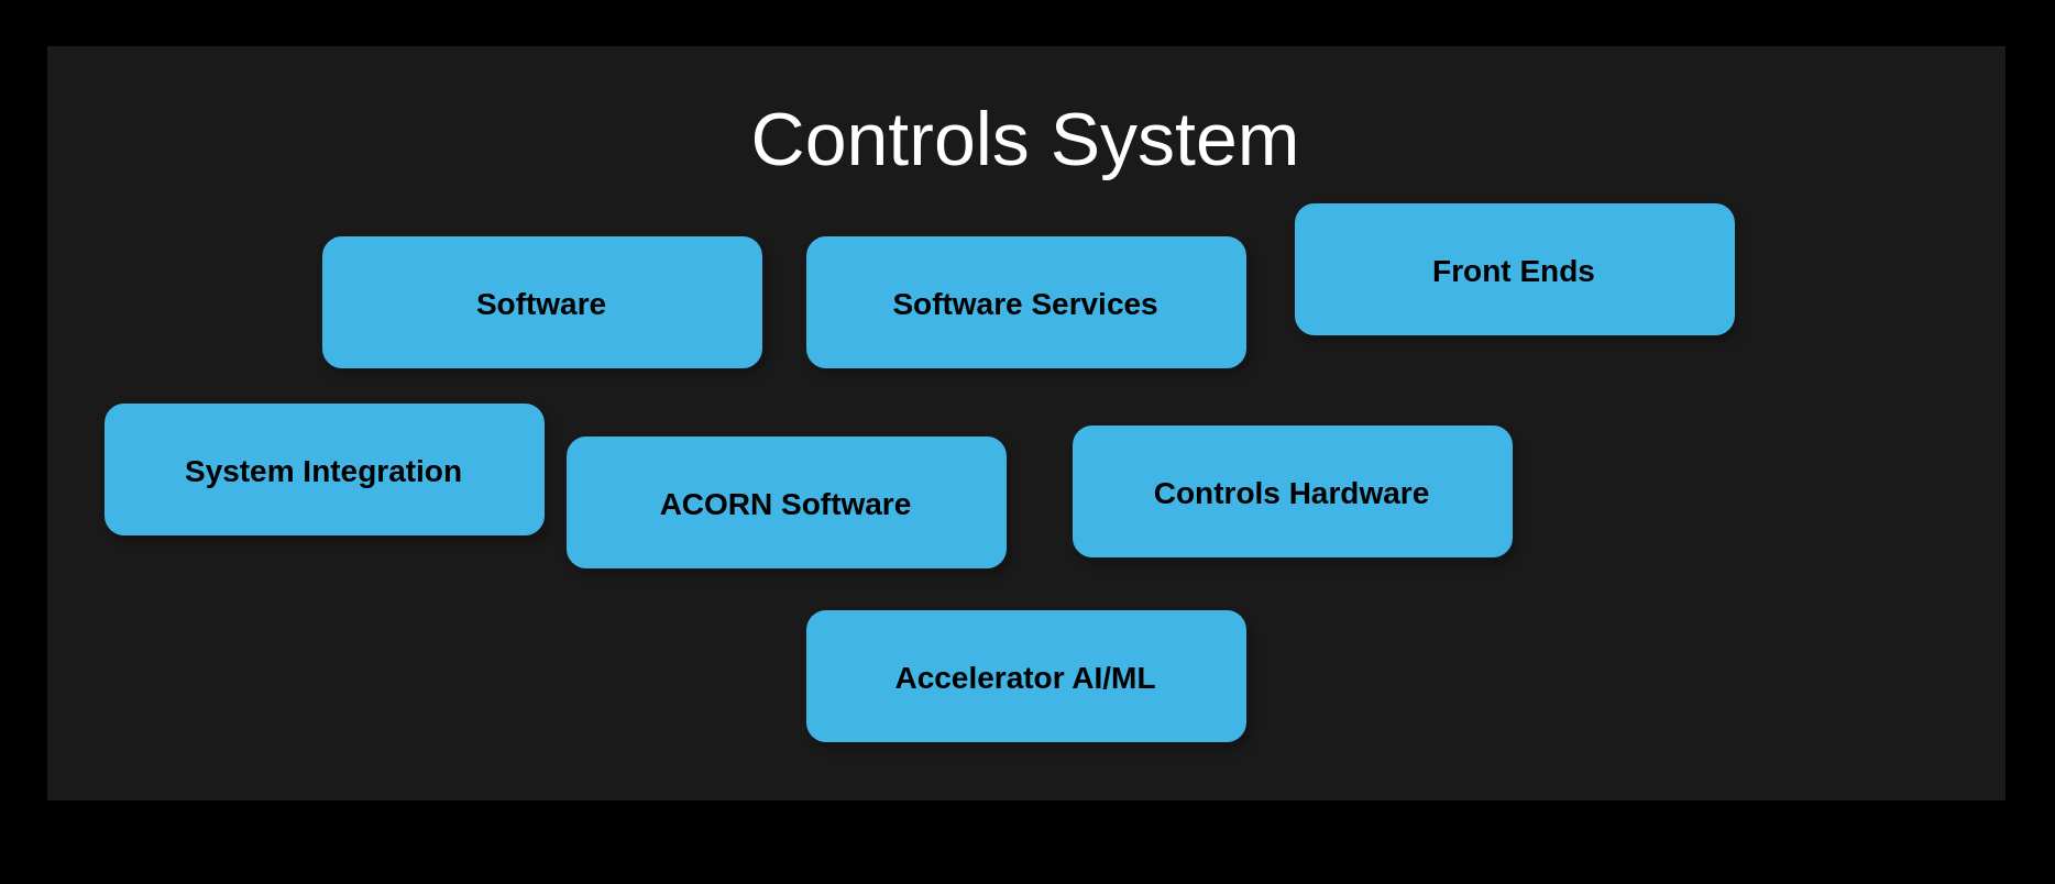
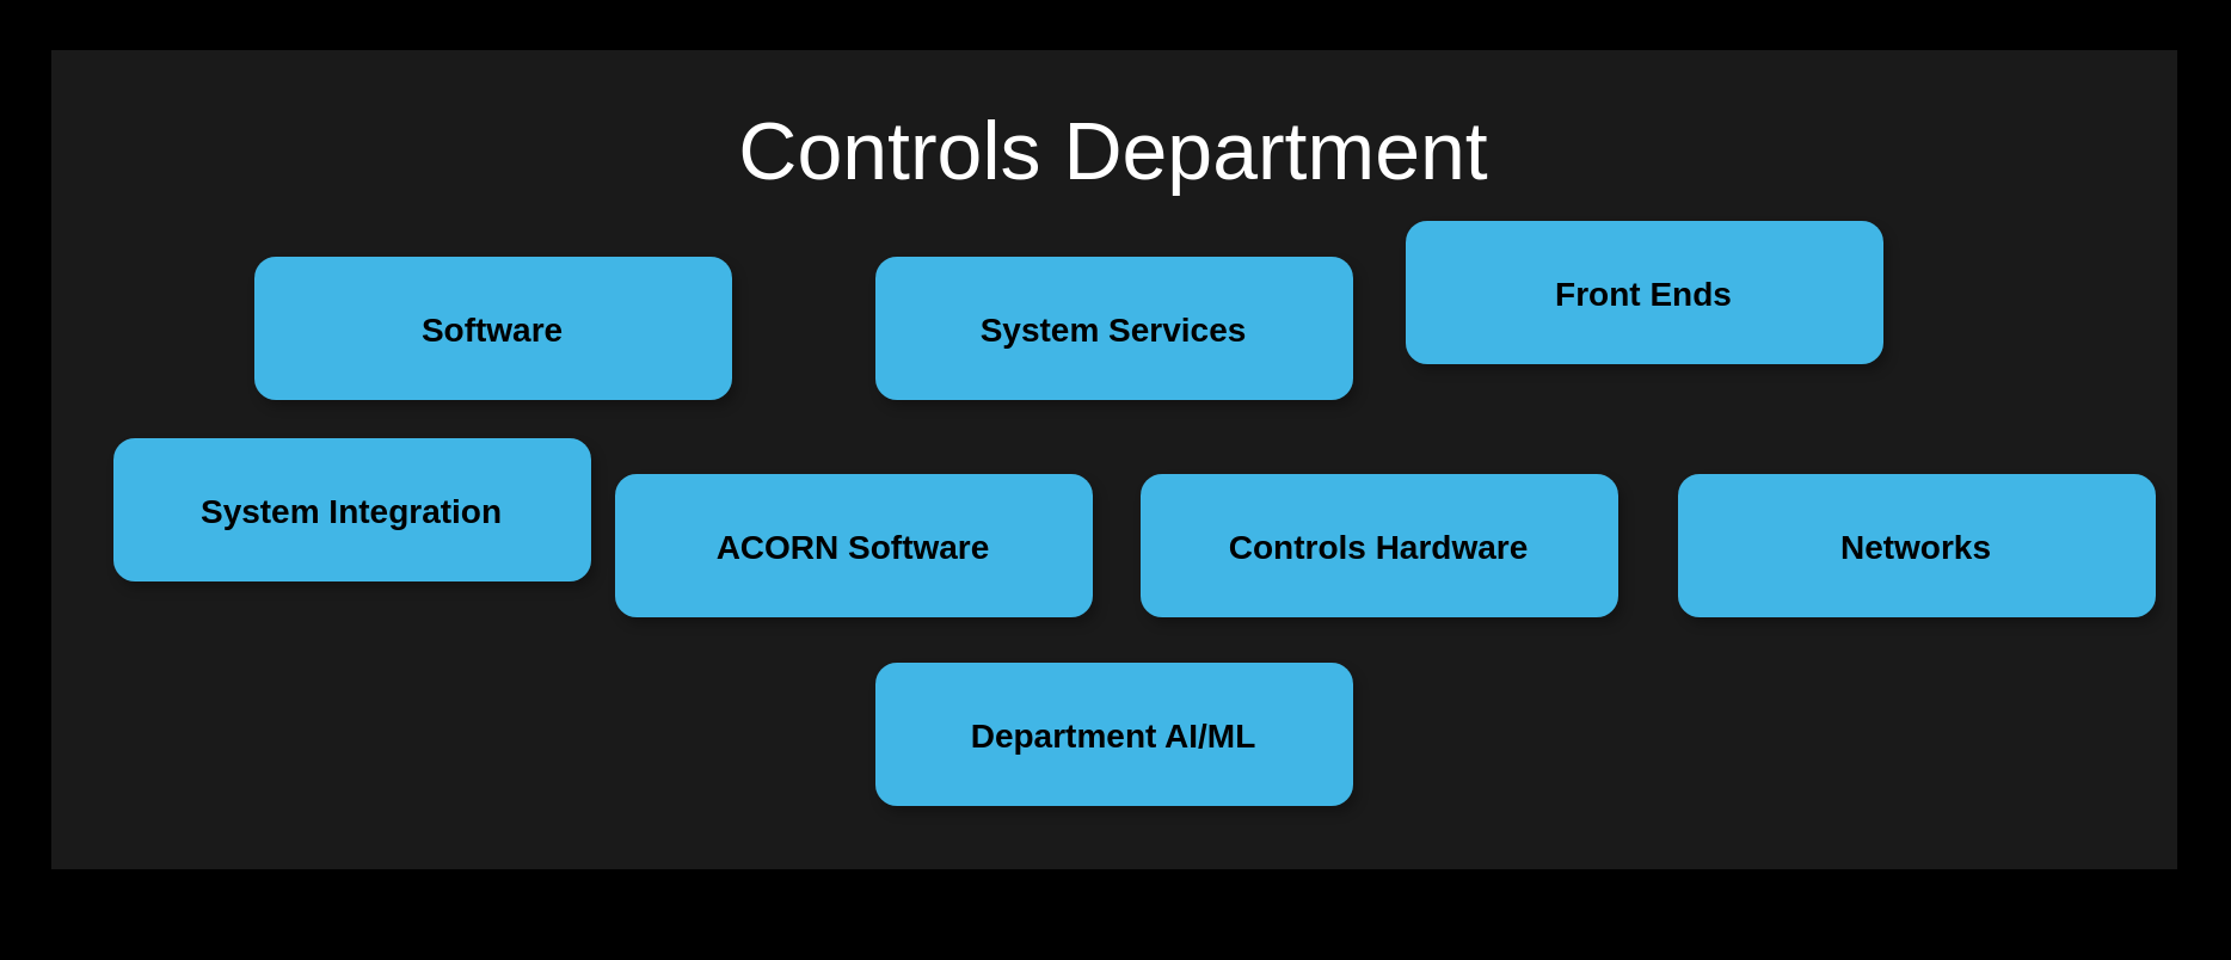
  <mxCell id="0" />
  <mxCell id="1" parent="0" />
  <mxCell id="2" value="" style="rounded=0;whiteSpace=wrap;html=1;fillColor=#1A1A1A;" vertex="1" parent="1"><mxGeometry x="20.5" y="20" width="891" height="344" as="geometry" /></mxCell>
- <mxCell id="3" value="Software Services" style="rounded=1;fillColor=#41B6E6;strokeColor=none;shadow=1;gradientColor=none;fontStyle=1;fontColor=#000000;fontSize=14;strokeWidth=2;" vertex="1" parent="1"><mxGeometry x="366" y="107" width="200" height="60" as="geometry" /></mxCell>
- <mxCell id="4" value="Software" style="rounded=1;fillColor=#41B6E6;strokeColor=none;shadow=1;gradientColor=none;fontStyle=1;fontColor=#000000;fontSize=14;strokeWidth=2;" vertex="1" parent="1"><mxGeometry x="146" y="107" width="200" height="60" as="geometry" /></mxCell>
+ <mxCell id="3" value="System Services" style="rounded=1;fillColor=#41B6E6;strokeColor=none;shadow=1;gradientColor=none;fontStyle=1;fontColor=#000000;fontSize=14;strokeWidth=2;" vertex="1" parent="1"><mxGeometry x="366" y="107" width="200" height="60" as="geometry" /></mxCell>
+ <mxCell id="4" value="Software" style="rounded=1;fillColor=#41B6E6;strokeColor=none;shadow=1;gradientColor=none;fontStyle=1;fontColor=#000000;fontSize=14;strokeWidth=2;" vertex="1" parent="1"><mxGeometry x="106" y="107" width="200" height="60" as="geometry" /></mxCell>
  <mxCell id="5" value="Front Ends" style="rounded=1;fillColor=#41B6E6;strokeColor=none;shadow=1;gradientColor=none;fontStyle=1;fontColor=#000000;fontSize=14;strokeWidth=2;" vertex="1" parent="1"><mxGeometry x="588" y="92" width="200" height="60" as="geometry" /></mxCell>
  <mxCell id="6" value="ACORN Software" style="rounded=1;fillColor=#41B6E6;strokeColor=none;shadow=1;gradientColor=none;fontStyle=1;fontColor=#000000;fontSize=14;strokeWidth=2;" vertex="1" parent="1"><mxGeometry x="257" y="198" width="200" height="60" as="geometry" /></mxCell>
- <mxCell id="7" value="Controls Hardware" style="rounded=1;fillColor=#41B6E6;strokeColor=none;shadow=1;gradientColor=none;fontStyle=1;fontColor=#000000;fontSize=14;strokeWidth=2;" vertex="1" parent="1"><mxGeometry x="487" y="193" width="200" height="60" as="geometry" /></mxCell>
+ <mxCell id="7" value="Controls Hardware" style="rounded=1;fillColor=#41B6E6;strokeColor=none;shadow=1;gradientColor=none;fontStyle=1;fontColor=#000000;fontSize=14;strokeWidth=2;" vertex="1" parent="1"><mxGeometry x="477" y="198" width="200" height="60" as="geometry" /></mxCell>
  <mxCell id="8" value="" style="edgeStyle=orthogonalEdgeStyle;rounded=0;orthogonalLoop=1;jettySize=auto;html=1;fontColor=#000000;strokeColor=#B3B3B3;strokeWidth=2;" edge="1" parent="1"><mxGeometry relative="1" as="geometry"><mxPoint x="577" y="379.5" as="targetPoint" /></mxGeometry></mxCell>
  <mxCell id="9" value="" style="edgeStyle=orthogonalEdgeStyle;rounded=0;orthogonalLoop=1;jettySize=auto;html=1;fontColor=#000000;strokeColor=#B3B3B3;strokeWidth=2;" edge="1" parent="1"><mxGeometry relative="1" as="geometry"><mxPoint x="577" y="328.5" as="targetPoint" /></mxGeometry></mxCell>
- <mxCell id="10" value="Accelerator AI/ML" style="rounded=1;fillColor=#41B6E6;strokeColor=none;shadow=1;gradientColor=none;fontStyle=1;fontColor=#000000;fontSize=14;strokeWidth=2;" vertex="1" parent="1"><mxGeometry x="366" y="277" width="200" height="60" as="geometry" /></mxCell>
+ <mxCell id="10" value="Department AI/ML" style="rounded=1;fillColor=#41B6E6;strokeColor=none;shadow=1;gradientColor=none;fontStyle=1;fontColor=#000000;fontSize=14;strokeWidth=2;" vertex="1" parent="1"><mxGeometry x="366" y="277" width="200" height="60" as="geometry" /></mxCell>
  <mxCell id="11" value="System Integration" style="rounded=1;fillColor=#41B6E6;strokeColor=none;shadow=1;gradientColor=none;fontStyle=1;fontColor=#000000;fontSize=14;strokeWidth=2;" vertex="1" parent="1"><mxGeometry x="47" y="183" width="200" height="60" as="geometry" /></mxCell>
- <mxCell id="13" value="Controls System" style="text;html=1;strokeColor=none;fillColor=none;align=center;verticalAlign=middle;whiteSpace=wrap;rounded=0;fontColor=#FFFFFF;fontSize=34;" vertex="1" parent="1"><mxGeometry x="201.13" y="48" width="529.75" height="30" as="geometry" /></mxCell>
+ <mxCell id="12" value="Networks" style="rounded=1;fillColor=#41B6E6;strokeColor=none;shadow=1;gradientColor=none;fontStyle=1;fontColor=#000000;fontSize=14;strokeWidth=2;" vertex="1" parent="1"><mxGeometry x="702" y="198" width="200" height="60" as="geometry" /></mxCell>
+ <mxCell id="13" value="Controls Department" style="text;html=1;strokeColor=none;fillColor=none;align=center;verticalAlign=middle;whiteSpace=wrap;rounded=0;fontColor=#FFFFFF;fontSize=34;" vertex="1" parent="1"><mxGeometry x="201.13" y="48" width="529.75" height="30" as="geometry" /></mxCell>
